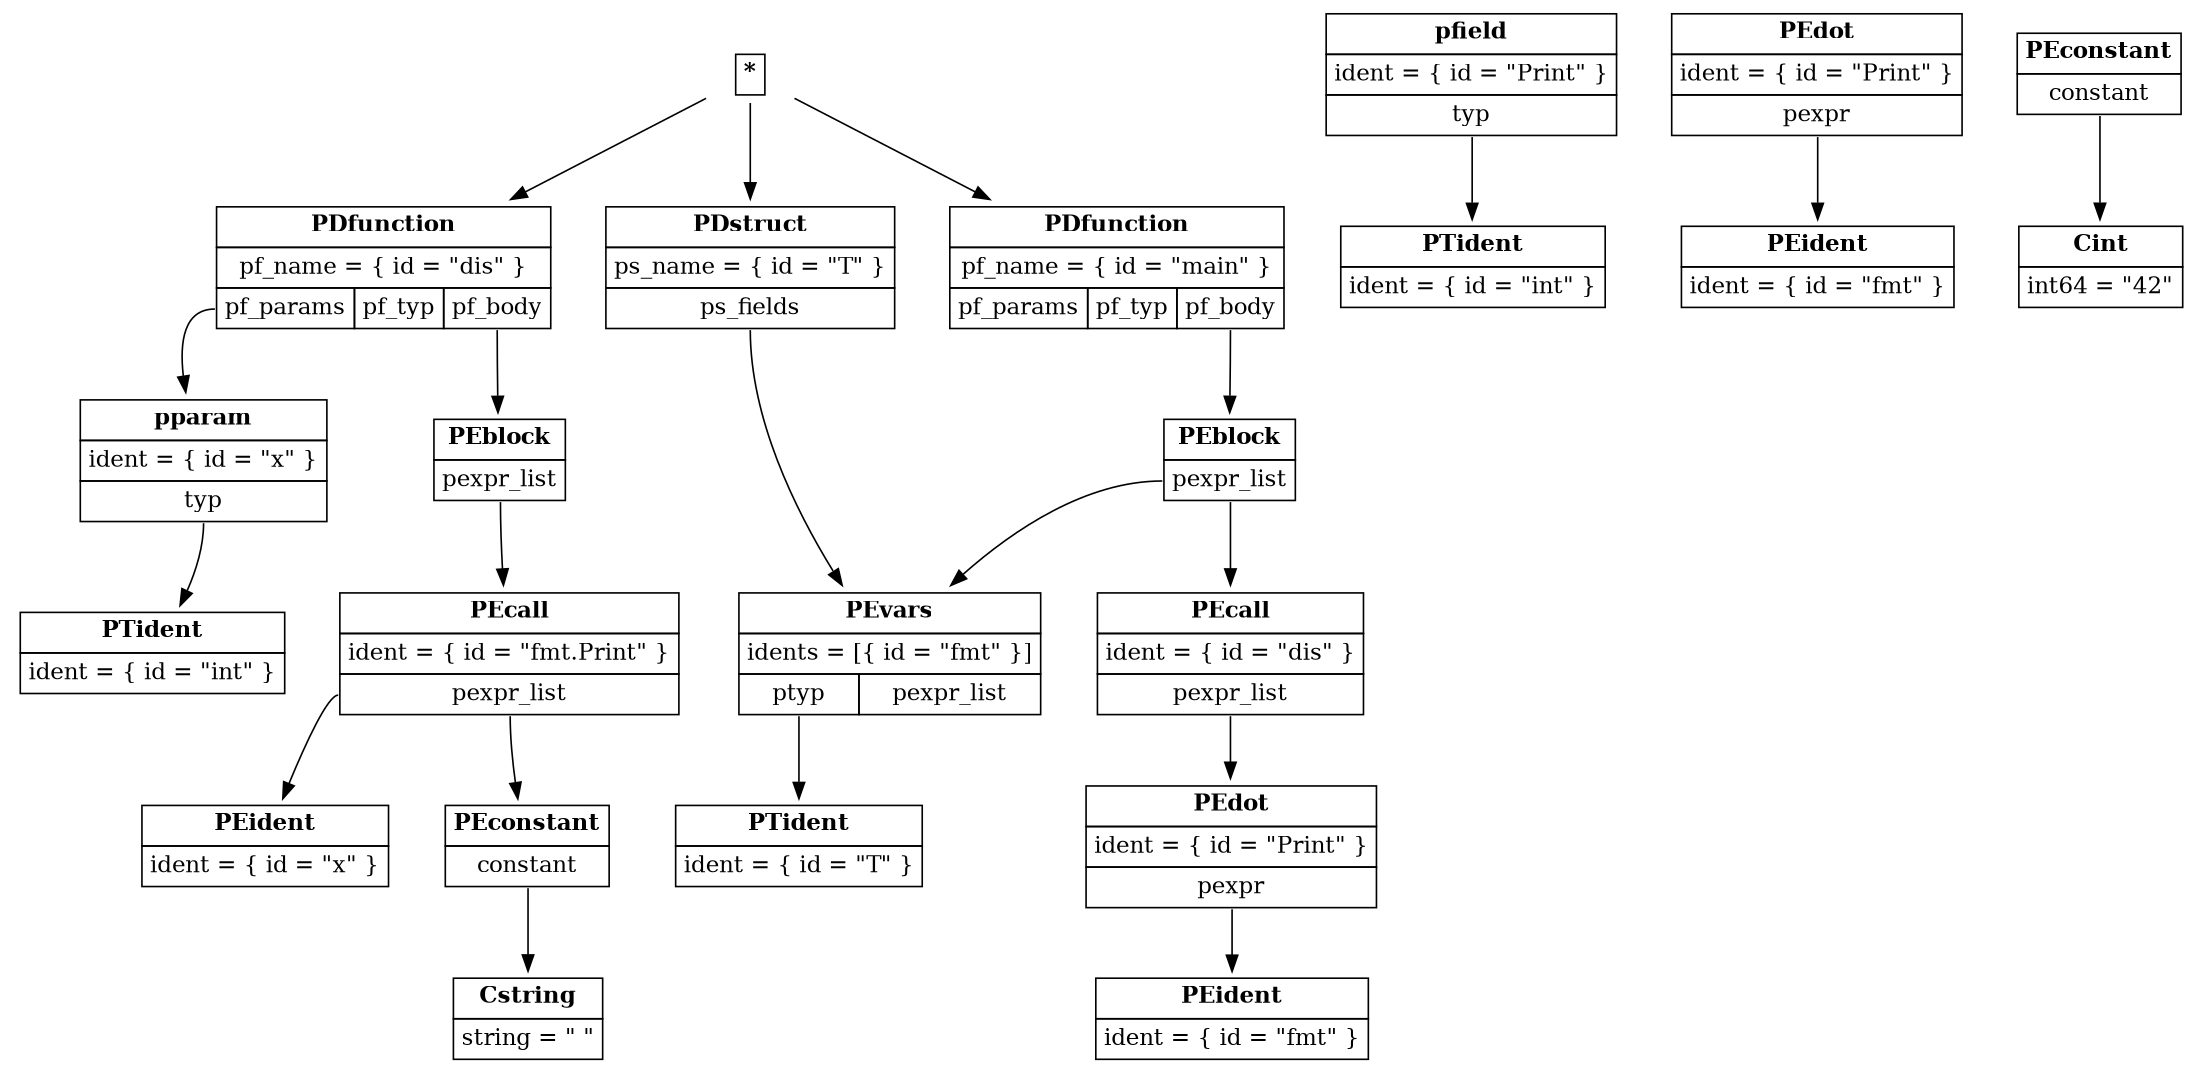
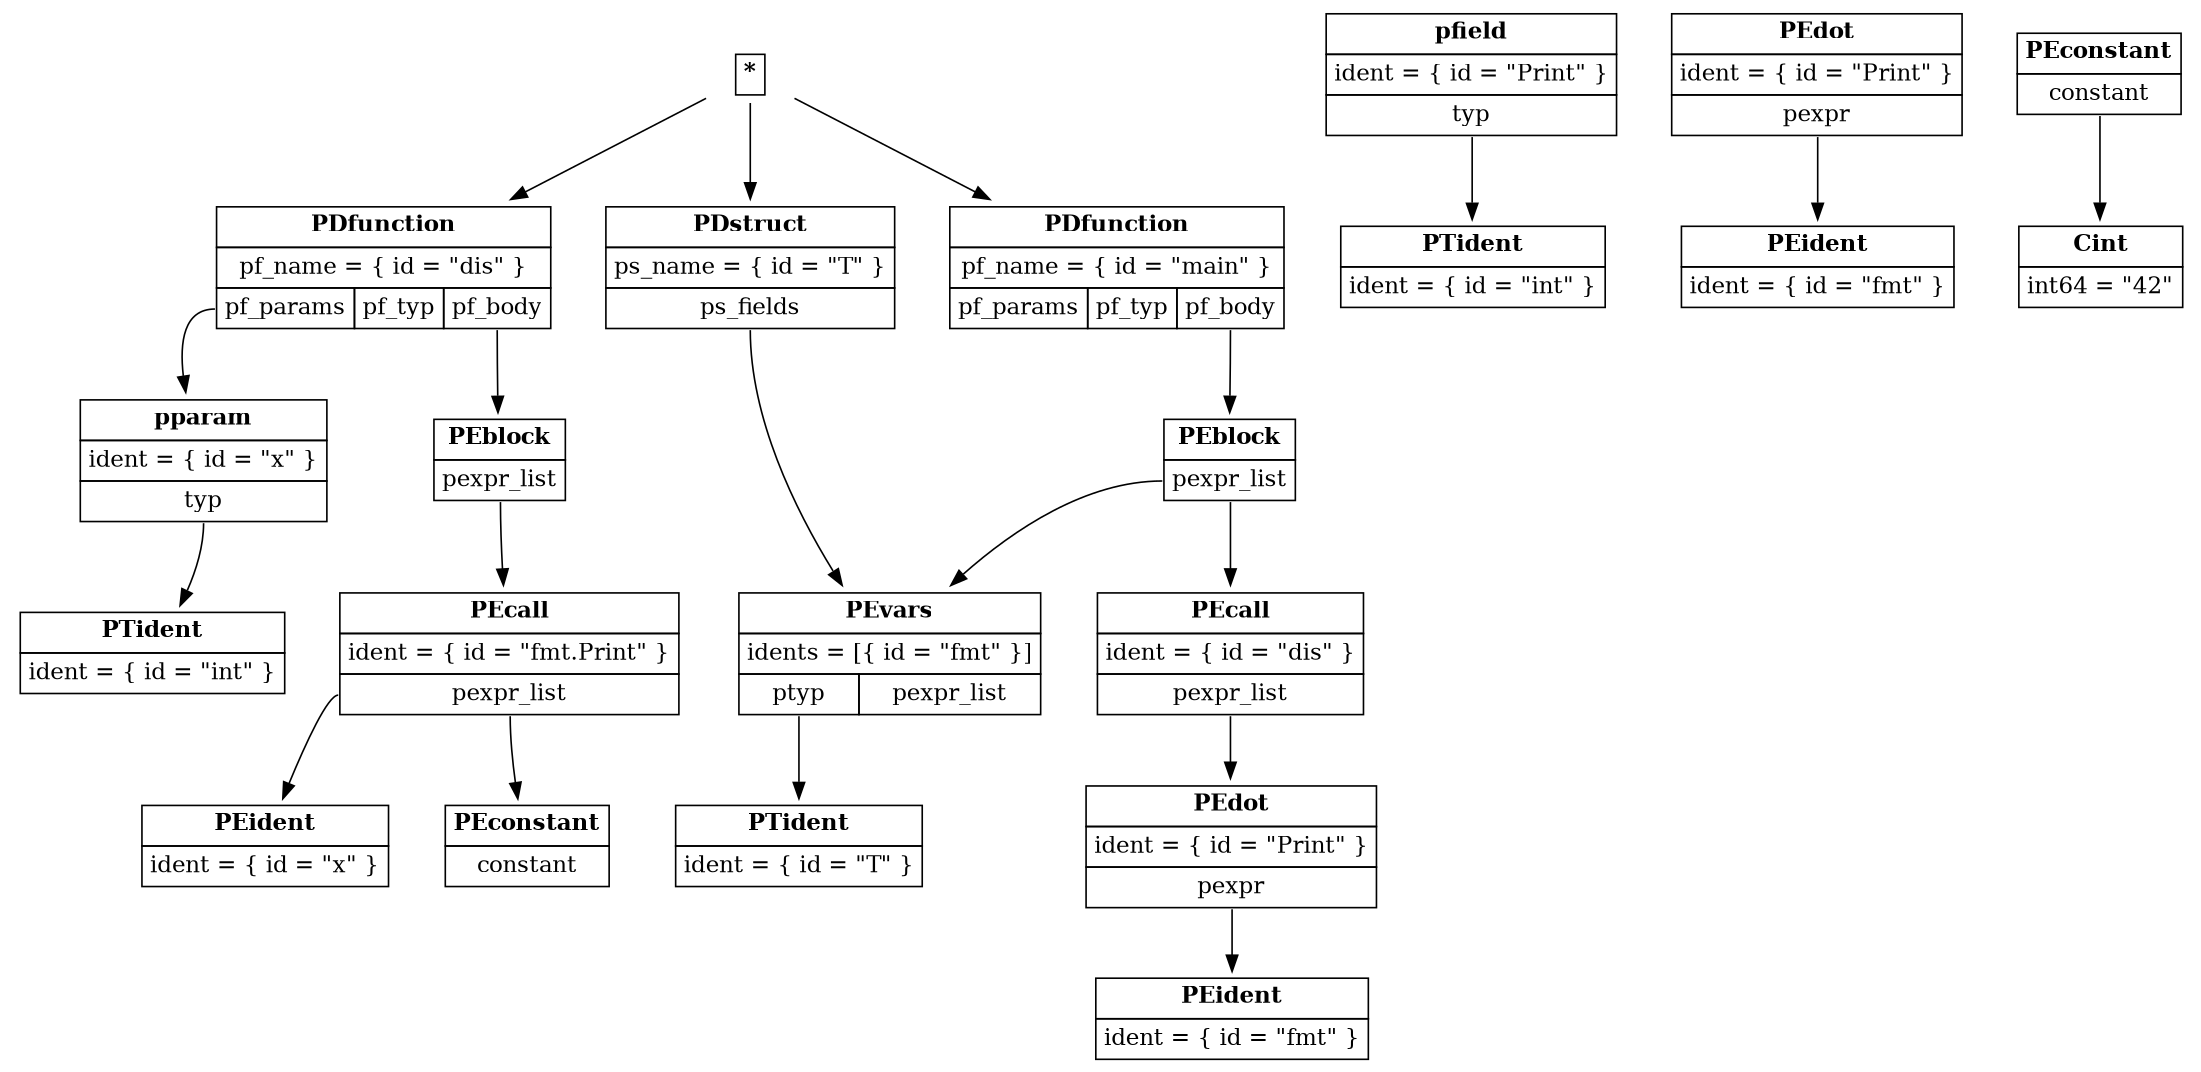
  digraph {
    node [shape=plaintext]
    edge [tailport=pexpr_list]
    n1 [label=<<table border='0' cellborder='1' cellspacing='0' cellpadding='4'><tr ><td colspan = '1'><b >*</b></td></tr></table>>]
    n2 [label=<<table border='0' cellborder='1' cellspacing='0' cellpadding='4'><tr ><td colspan = '1'><b >PDstruct</b></td></tr><tr ><td colspan = '1'>ps_name = { id = "T" }</td></tr><tr ><td port='ps_fields'>ps_fields</td></tr></table>>]
    n3 [label=<<table border='0' cellborder='1' cellspacing='0' cellpadding='4'><tr ><td colspan = '3'><b >PDfunction</b></td></tr><tr ><td colspan = '3'>pf_name = { id = "dis" }</td></tr><tr ><td port='pf_params'>pf_params</td><td port='pf_typ'>pf_typ</td><td port='pf_body'>pf_body</td></tr></table>>]
    n4 [label=<<table border='0' cellborder='1' cellspacing='0' cellpadding='4'><tr ><td colspan = '3'><b >PDfunction</b></td></tr><tr ><td colspan = '3'>pf_name = { id = "main" }</td></tr><tr ><td port='pf_params'>pf_params</td><td port='pf_typ'>pf_typ</td><td port='pf_body'>pf_body</td></tr></table>>]
    n5 [label=<<table border='0' cellborder='1' cellspacing='0' cellpadding='4'><tr ><td colspan = '2'><b >PEvars</b></td></tr><tr ><td colspan = '2'>idents = [{ id = "fmt" }]</td></tr><tr ><td port='ptyp'>ptyp</td><td port='pexpr_list'>pexpr_list</td></tr></table>>]
    n6 [label=<<table border='0' cellborder='1' cellspacing='0' cellpadding='4'><tr ><td colspan = '1'><b >pparam</b></td></tr><tr ><td colspan = '1'>ident = { id = "x" }</td></tr><tr ><td port='typ'>typ</td></tr></table>>]
    n7 [label=<<table border='0' cellborder='1' cellspacing='0' cellpadding='4'><tr ><td colspan = '1'><b >PEblock</b></td></tr><tr ><td port='pexpr_list'>pexpr_list</td></tr></table>>]
    n8 [label=<<table border='0' cellborder='1' cellspacing='0' cellpadding='4'><tr ><td colspan = '1'><b >PEblock</b></td></tr><tr ><td port='pexpr_list'>pexpr_list</td></tr></table>>]
    n9 [label=<<table border='0' cellborder='1' cellspacing='0' cellpadding='4'><tr ><td colspan = '1'><b >pfield</b></td></tr><tr ><td colspan = '1'>ident = { id = "Print" }</td></tr><tr ><td port='typ'>typ</td></tr></table>>]
    n10 [label=<<table border='0' cellborder='1' cellspacing='0' cellpadding='4'><tr ><td colspan = '1'><b >PTident</b></td></tr><tr ><td colspan = '1'>ident = { id = "int" }</td></tr></table>>]
    n11 [label=<<table border='0' cellborder='1' cellspacing='0' cellpadding='4'><tr ><td colspan = '1'><b >PTident</b></td></tr><tr ><td colspan = '1'>ident = { id = "int" }</td></tr></table>>]
    n12 [label=<<table border='0' cellborder='1' cellspacing='0' cellpadding='4'><tr ><td colspan = '1'><b >PEcall</b></td></tr><tr ><td colspan = '1'>ident = { id = "fmt.Print" }</td></tr><tr ><td port='pexpr_list'>pexpr_list</td></tr></table>>]
    n13 [label=<<table border='0' cellborder='1' cellspacing='0' cellpadding='4'><tr ><td colspan = '1'><b >PEident</b></td></tr><tr ><td colspan = '1'>ident = { id = "x" }</td></tr></table>>]
    n14 [label=<<table border='0' cellborder='1' cellspacing='0' cellpadding='4'><tr ><td colspan = '1'><b >PEconstant</b></td></tr><tr ><td port='constant'>constant</td></tr></table>>]
-   n15 [label=<<table border='0' cellborder='1' cellspacing='0' cellpadding='4'><tr ><td colspan = '1'><b >Cstring</b></td></tr><tr ><td colspan = '1'>string = " "</td></tr></table>>]
    n16 [label=<<table border='0' cellborder='1' cellspacing='0' cellpadding='4'><tr ><td colspan = '1'><b >PEcall</b></td></tr><tr ><td colspan = '1'>ident = { id = "dis" }</td></tr><tr ><td port='pexpr_list'>pexpr_list</td></tr></table>>]
    n17 [label=<<table border='0' cellborder='1' cellspacing='0' cellpadding='4'><tr ><td colspan = '1'><b >PTident</b></td></tr><tr ><td colspan = '1'>ident = { id = "T" }</td></tr></table>>]
    n18 [label=<<table border='0' cellborder='1' cellspacing='0' cellpadding='4'><tr ><td colspan = '1'><b >PEdot</b></td></tr><tr ><td colspan = '1'>ident = { id = "Print" }</td></tr><tr ><td port='pexpr'>pexpr</td></tr></table>>]
    n19 [label=<<table border='0' cellborder='1' cellspacing='0' cellpadding='4'><tr ><td colspan = '1'><b >PEdot</b></td></tr><tr ><td colspan = '1'>ident = { id = "Print" }</td></tr><tr ><td port='pexpr'>pexpr</td></tr></table>>]
    n20 [label=<<table border='0' cellborder='1' cellspacing='0' cellpadding='4'><tr ><td colspan = '1'><b >PEident</b></td></tr><tr ><td colspan = '1'>ident = { id = "fmt" }</td></tr></table>>]
    n21 [label=<<table border='0' cellborder='1' cellspacing='0' cellpadding='4'><tr ><td colspan = '1'><b >PEconstant</b></td></tr><tr ><td port='constant'>constant</td></tr></table>>]
    n22 [label=<<table border='0' cellborder='1' cellspacing='0' cellpadding='4'><tr ><td colspan = '1'><b >Cint</b></td></tr><tr ><td colspan = '1'>int64 = "42"</td></tr></table>>]
    n23 [label=<<table border='0' cellborder='1' cellspacing='0' cellpadding='4'><tr ><td colspan = '1'><b >PEident</b></td></tr><tr ><td colspan = '1'>ident = { id = "fmt" }</td></tr></table>>]
    n1 -> n2
    n1 -> n3
    n1 -> n4
    n2 -> n5 [tailport=ps_fields]
    n3 -> n6 [tailport=pf_params]
    n3 -> n7 [tailport=pf_body]
    n4 -> n8 [tailport=pf_body]
    n5 -> n17 [tailport=ptyp]
    n6 -> n11 [tailport=typ]
    n7 -> n12
    n8 -> n5
    n8 -> n16
    n9 -> n10 [tailport=typ]
    n12 -> n13
    n12 -> n14
-   n14 -> n15 [tailport=constant]
    n16 -> n18
    n18 -> n23 [tailport=pexpr]
    n19 -> n20 [tailport=pexpr]
    n21 -> n22 [tailport=constant]
  }
